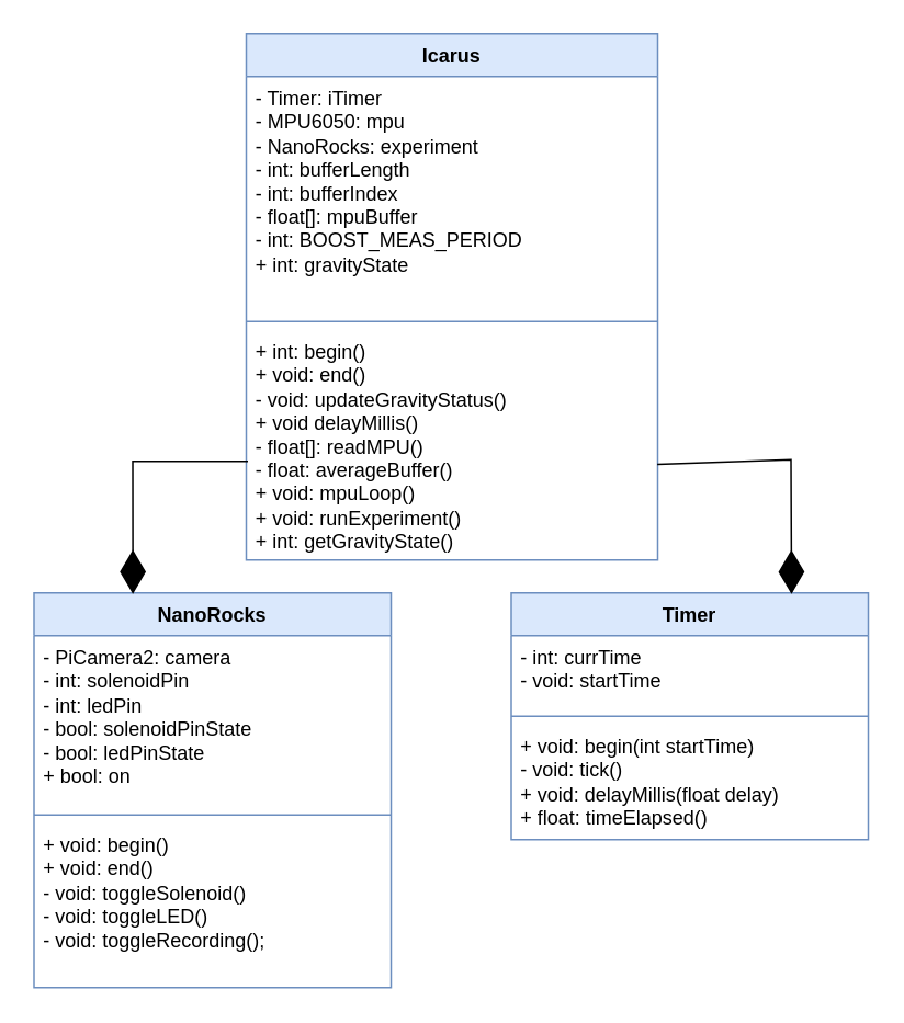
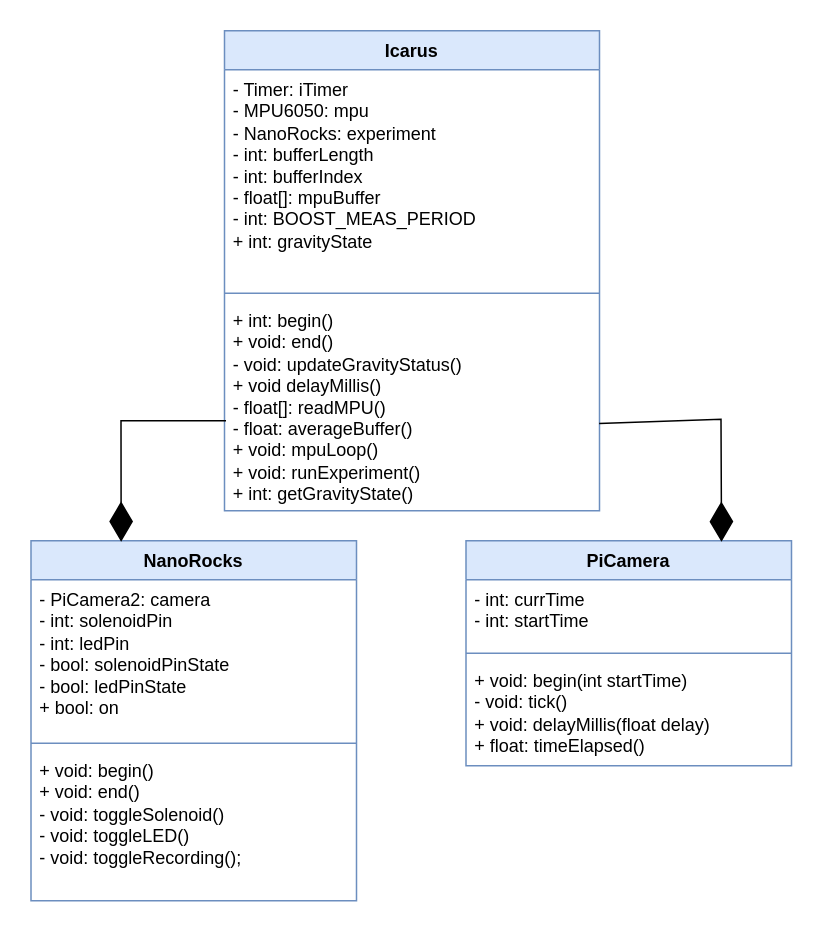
  <mxCell id="0" />
  <mxCell id="1" parent="0" />
  <mxCell id="2" value="Icarus" style="swimlane;fontStyle=1;align=center;verticalAlign=top;childLayout=stackLayout;horizontal=1;startSize=26;horizontalStack=0;resizeParent=1;resizeParentMax=0;resizeLast=0;collapsible=1;marginBottom=0;whiteSpace=wrap;html=1;fillColor=#dae8fc;strokeColor=#6c8ebf;" parent="1" vertex="1"><mxGeometry x="149" y="20" width="250" height="320" as="geometry" /></mxCell>
  <mxCell id="3" value="&lt;div&gt;- Timer: iTimer&lt;/div&gt;&lt;div&gt;- MPU6050: mpu&lt;/div&gt;&lt;div&gt;- NanoRocks: experiment&lt;/div&gt;&lt;div&gt;- int: bufferLength&lt;/div&gt;&lt;div&gt;- int: bufferIndex&lt;/div&gt;&lt;div&gt;- float[]: mpuBuffer&lt;/div&gt;&lt;div&gt;- int: BOOST_MEAS_PERIOD&lt;/div&gt;&lt;div&gt;+ int: gravityState&lt;/div&gt;&lt;div&gt;&lt;br&gt;&lt;/div&gt;" style="text;strokeColor=none;fillColor=none;align=left;verticalAlign=top;spacingLeft=4;spacingRight=4;overflow=hidden;rotatable=0;points=[[0,0.5],[1,0.5]];portConstraint=eastwest;whiteSpace=wrap;html=1;" parent="2" vertex="1"><mxGeometry y="26" width="250" height="144" as="geometry" /></mxCell>
  <mxCell id="4" value="" style="line;strokeWidth=1;fillColor=none;align=left;verticalAlign=middle;spacingTop=-1;spacingLeft=3;spacingRight=3;rotatable=0;labelPosition=right;points=[];portConstraint=eastwest;strokeColor=inherit;" parent="2" vertex="1"><mxGeometry y="170" width="250" height="10" as="geometry" /></mxCell>
  <mxCell id="5" value="+ int: begin()&lt;div&gt;+ void: end()&lt;br&gt;&lt;div&gt;&lt;span style=&quot;background-color: initial;&quot;&gt;- void: updateGravityStatus()&lt;/span&gt;&lt;br&gt;&lt;/div&gt;&lt;div&gt;+ void delayMillis()&lt;/div&gt;&lt;/div&gt;&lt;div&gt;- float[]: readMPU()&lt;/div&gt;&lt;div&gt;- float: averageBuffer()&lt;/div&gt;&lt;div&gt;+ void: mpuLoop()&lt;/div&gt;&lt;div&gt;+ void: runExperiment()&lt;/div&gt;&lt;div&gt;+ int: getGravityState()&lt;/div&gt;" style="text;strokeColor=none;fillColor=none;align=left;verticalAlign=top;spacingLeft=4;spacingRight=4;overflow=hidden;rotatable=0;points=[[0,0.5],[1,0.5]];portConstraint=eastwest;whiteSpace=wrap;html=1;" parent="2" vertex="1"><mxGeometry y="180" width="250" height="140" as="geometry" /></mxCell>
  <mxCell id="6" value="NanoRocks" style="swimlane;fontStyle=1;align=center;verticalAlign=top;childLayout=stackLayout;horizontal=1;startSize=26;horizontalStack=0;resizeParent=1;resizeParentMax=0;resizeLast=0;collapsible=1;marginBottom=0;whiteSpace=wrap;html=1;fillColor=#dae8fc;strokeColor=#6c8ebf;" parent="1" vertex="1"><mxGeometry x="20" y="360" width="217" height="240" as="geometry" /></mxCell>
  <mxCell id="7" value="- PiCamera2: camera&lt;div&gt;- int: solenoidPin&lt;/div&gt;&lt;div&gt;- int: ledPin&lt;/div&gt;&lt;div&gt;- bool: solenoidPinState&lt;/div&gt;&lt;div&gt;- bool: ledPinState&lt;/div&gt;&lt;div&gt;+ bool: on&lt;/div&gt;" style="text;strokeColor=none;fillColor=none;align=left;verticalAlign=top;spacingLeft=4;spacingRight=4;overflow=hidden;rotatable=0;points=[[0,0.5],[1,0.5]];portConstraint=eastwest;whiteSpace=wrap;html=1;" parent="6" vertex="1"><mxGeometry y="26" width="217" height="104" as="geometry" /></mxCell>
  <mxCell id="8" value="" style="line;strokeWidth=1;fillColor=none;align=left;verticalAlign=middle;spacingTop=-1;spacingLeft=3;spacingRight=3;rotatable=0;labelPosition=right;points=[];portConstraint=eastwest;strokeColor=inherit;" parent="6" vertex="1"><mxGeometry y="130" width="217" height="10" as="geometry" /></mxCell>
  <mxCell id="9" value="+ void: begin()&lt;div&gt;&lt;span style=&quot;background-color: initial;&quot;&gt;+ void: end()&lt;/span&gt;&lt;br&gt;&lt;/div&gt;&lt;div&gt;- void: toggleSolenoid()&lt;/div&gt;&lt;div&gt;- void: toggleLED()&lt;/div&gt;&lt;div&gt;- void: toggleRecording();&lt;/div&gt;" style="text;strokeColor=none;fillColor=none;align=left;verticalAlign=top;spacingLeft=4;spacingRight=4;overflow=hidden;rotatable=0;points=[[0,0.5],[1,0.5]];portConstraint=eastwest;whiteSpace=wrap;html=1;" parent="6" vertex="1"><mxGeometry y="140" width="217" height="100" as="geometry" /></mxCell>
- <mxCell id="10" value="Timer" style="swimlane;fontStyle=1;align=center;verticalAlign=top;childLayout=stackLayout;horizontal=1;startSize=26;horizontalStack=0;resizeParent=1;resizeParentMax=0;resizeLast=0;collapsible=1;marginBottom=0;whiteSpace=wrap;html=1;fillColor=#dae8fc;strokeColor=#6c8ebf;" parent="1" vertex="1"><mxGeometry x="310" y="360" width="217" height="150" as="geometry" /></mxCell>
- <mxCell id="11" value="- int: currTime&lt;div&gt;- void: startTime&lt;/div&gt;&lt;div&gt;&lt;br&gt;&lt;div&gt;&lt;br&gt;&lt;/div&gt;&lt;/div&gt;" style="text;strokeColor=none;fillColor=none;align=left;verticalAlign=top;spacingLeft=4;spacingRight=4;overflow=hidden;rotatable=0;points=[[0,0.5],[1,0.5]];portConstraint=eastwest;whiteSpace=wrap;html=1;" parent="10" vertex="1"><mxGeometry y="26" width="217" height="44" as="geometry" /></mxCell>
+ <mxCell id="10" value="PiCamera" style="swimlane;fontStyle=1;align=center;verticalAlign=top;childLayout=stackLayout;horizontal=1;startSize=26;horizontalStack=0;resizeParent=1;resizeParentMax=0;resizeLast=0;collapsible=1;marginBottom=0;whiteSpace=wrap;html=1;fillColor=#dae8fc;strokeColor=#6c8ebf;" parent="1" vertex="1"><mxGeometry x="310" y="360" width="217" height="150" as="geometry" /></mxCell>
+ <mxCell id="11" value="- int: currTime&lt;div&gt;- int: startTime&lt;/div&gt;&lt;div&gt;&lt;br&gt;&lt;div&gt;&lt;br&gt;&lt;/div&gt;&lt;/div&gt;" style="text;strokeColor=none;fillColor=none;align=left;verticalAlign=top;spacingLeft=4;spacingRight=4;overflow=hidden;rotatable=0;points=[[0,0.5],[1,0.5]];portConstraint=eastwest;whiteSpace=wrap;html=1;" parent="10" vertex="1"><mxGeometry y="26" width="217" height="44" as="geometry" /></mxCell>
  <mxCell id="12" value="" style="line;strokeWidth=1;fillColor=none;align=left;verticalAlign=middle;spacingTop=-1;spacingLeft=3;spacingRight=3;rotatable=0;labelPosition=right;points=[];portConstraint=eastwest;strokeColor=inherit;" parent="10" vertex="1"><mxGeometry y="70" width="217" height="10" as="geometry" /></mxCell>
  <mxCell id="13" value="+ void: begin(int startTime)&lt;div&gt;- void: tick()&lt;/div&gt;&lt;div&gt;+ void: delayMillis(float delay)&lt;/div&gt;&lt;div&gt;+ float: timeElapsed()&lt;/div&gt;" style="text;strokeColor=none;fillColor=none;align=left;verticalAlign=top;spacingLeft=4;spacingRight=4;overflow=hidden;rotatable=0;points=[[0,0.5],[1,0.5]];portConstraint=eastwest;whiteSpace=wrap;html=1;" parent="10" vertex="1"><mxGeometry y="80" width="217" height="70" as="geometry" /></mxCell>
  <mxCell id="14" value="" style="endArrow=diamondThin;html=1;rounded=0;entryX=0.277;entryY=0.003;entryDx=0;entryDy=0;entryPerimeter=0;endFill=1;endSize=24;" parent="1" target="6" edge="1"><mxGeometry width="50" height="50" relative="1" as="geometry"><mxPoint x="150" y="280" as="sourcePoint" /><mxPoint x="390" y="270" as="targetPoint" /><Array as="points"><mxPoint x="120" y="280" /><mxPoint x="80" y="280" /></Array></mxGeometry></mxCell>
  <mxCell id="15" value="" style="endArrow=diamondThin;html=1;rounded=0;entryX=0.785;entryY=0.005;entryDx=0;entryDy=0;entryPerimeter=0;endFill=1;endSize=24;exitX=0.999;exitY=0.585;exitDx=0;exitDy=0;exitPerimeter=0;" parent="1" source="5" target="10" edge="1"><mxGeometry width="50" height="50" relative="1" as="geometry"><mxPoint x="490" y="210" as="sourcePoint" /><mxPoint x="470" y="360" as="targetPoint" /><Array as="points"><mxPoint x="480" y="279" /></Array></mxGeometry></mxCell>
